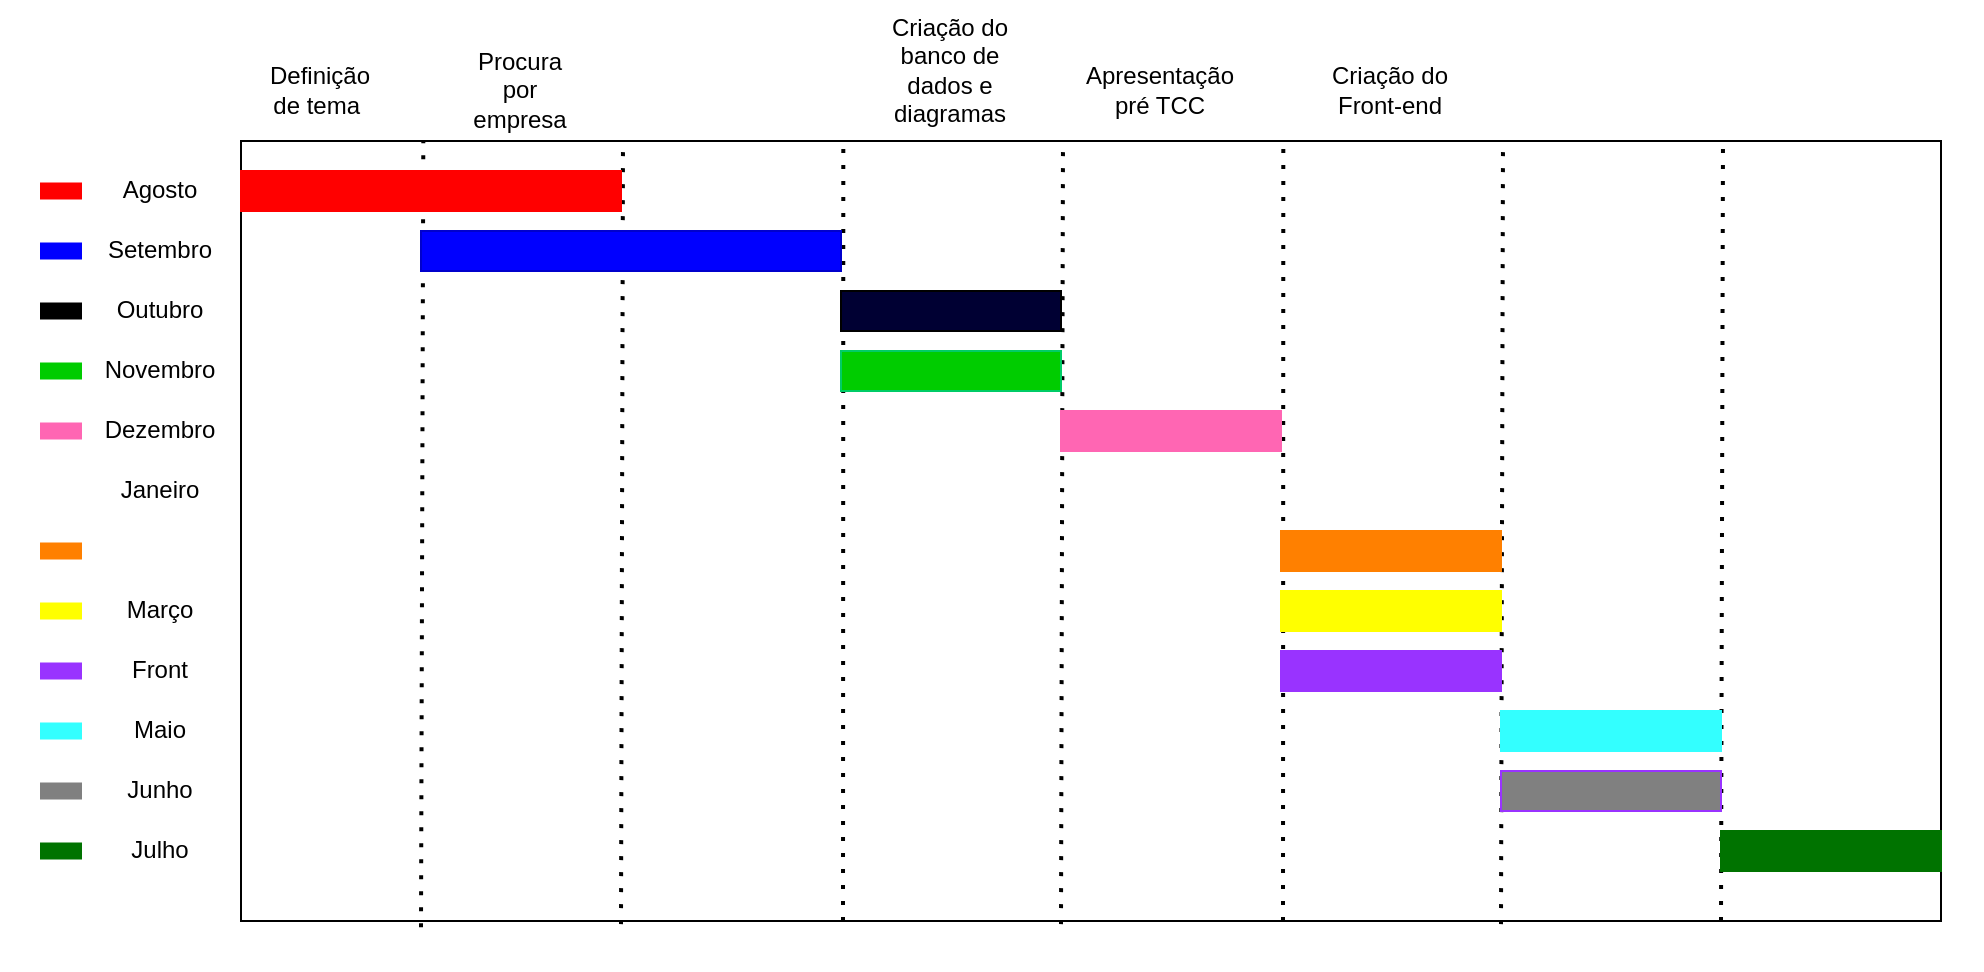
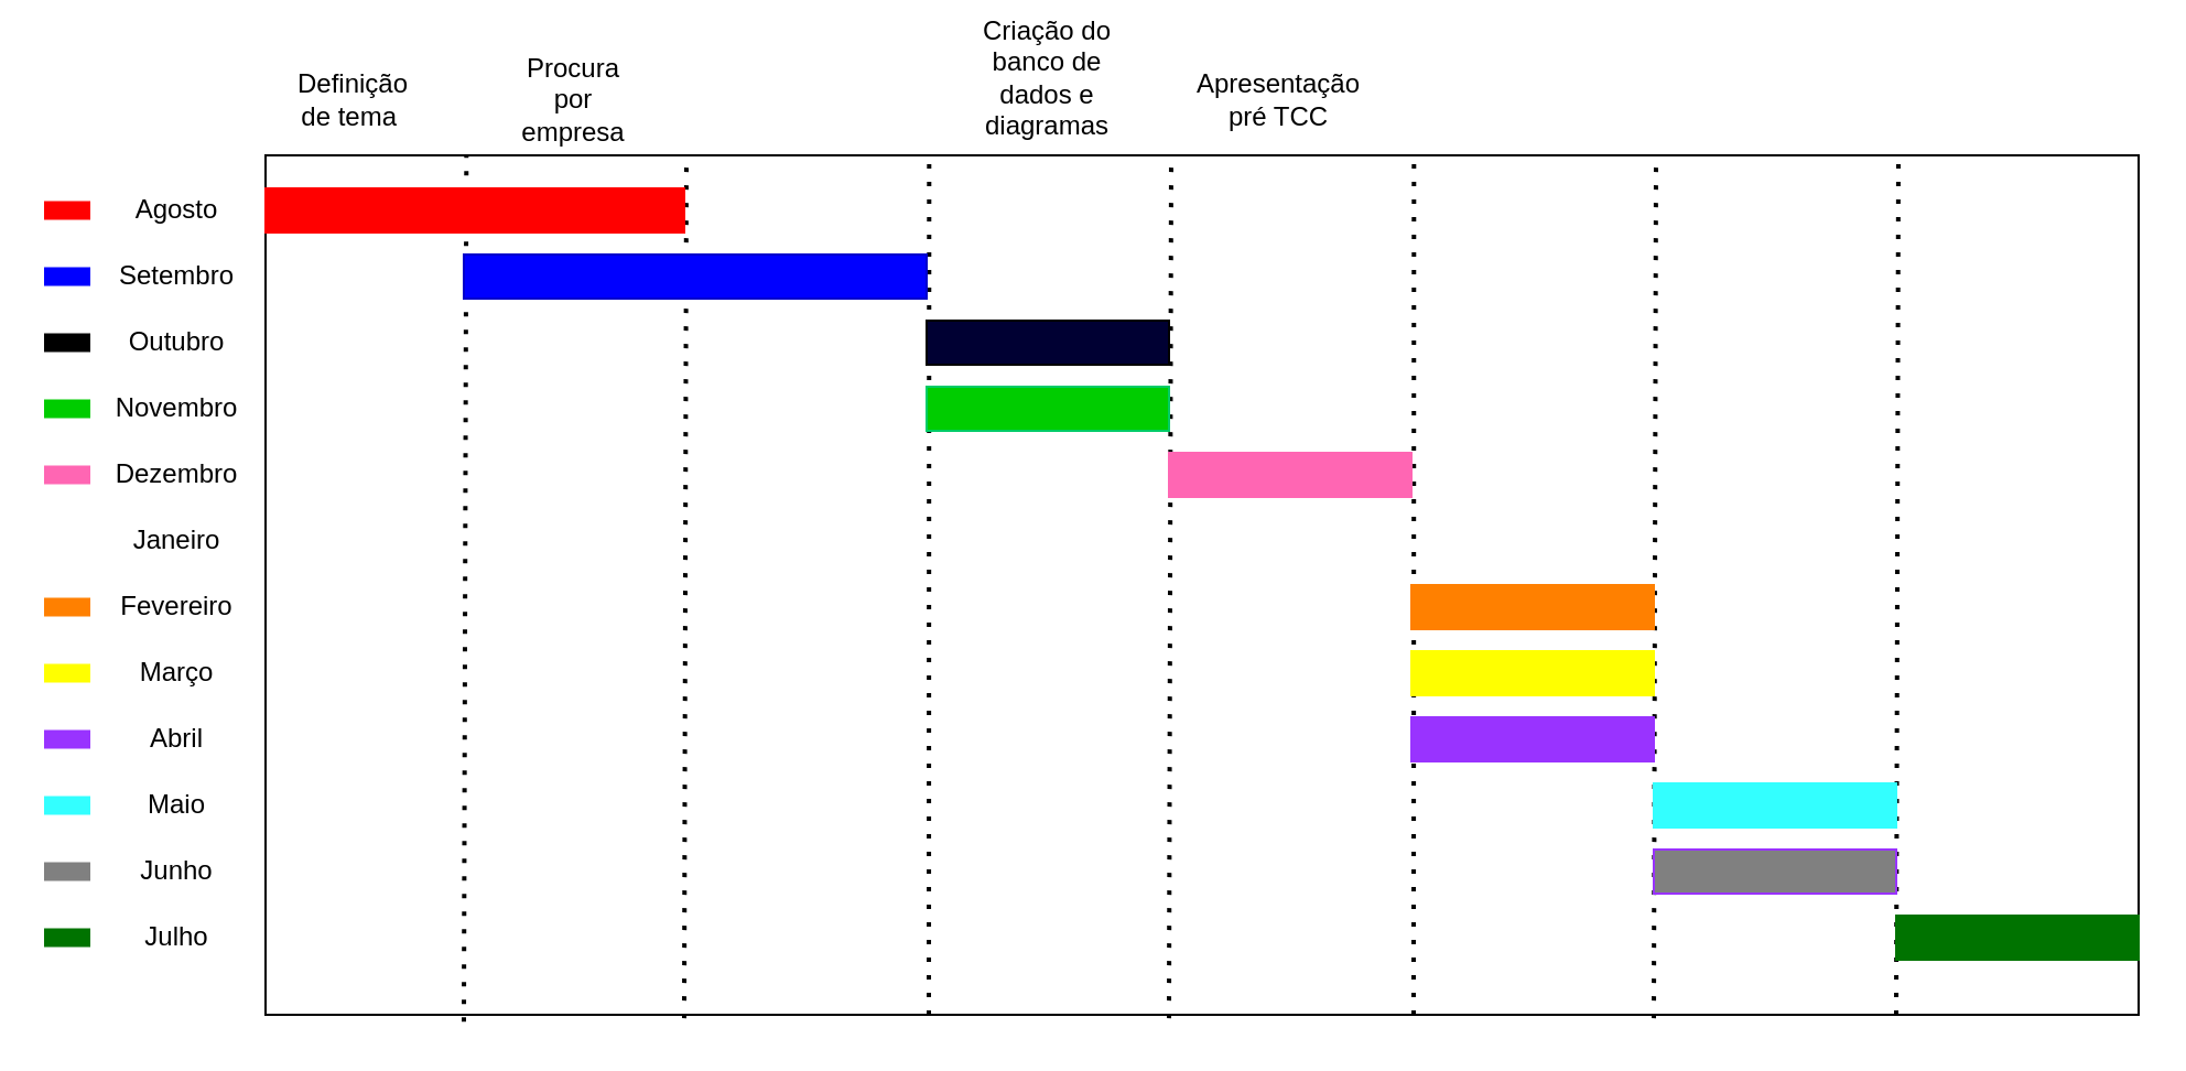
  <mxCell id="0" />
  <mxCell id="1" parent="0" />
  <mxCell id="2" value="" style="rounded=0;whiteSpace=wrap;html=1;" vertex="1" parent="1"><mxGeometry x="120" y="70" width="850" height="390" as="geometry" /></mxCell>
  <mxCell id="3" value="Agosto" style="text;html=1;strokeColor=none;fillColor=none;align=center;verticalAlign=middle;whiteSpace=wrap;rounded=0;" vertex="1" parent="1"><mxGeometry x="50" y="80" width="60" height="30" as="geometry" /></mxCell>
  <mxCell id="4" value="Setembro" style="text;html=1;strokeColor=none;fillColor=none;align=center;verticalAlign=middle;whiteSpace=wrap;rounded=0;" vertex="1" parent="1"><mxGeometry x="50" y="110" width="60" height="30" as="geometry" /></mxCell>
  <mxCell id="5" value="Outubro" style="text;html=1;strokeColor=none;fillColor=none;align=center;verticalAlign=middle;whiteSpace=wrap;rounded=0;" vertex="1" parent="1"><mxGeometry x="50" y="140" width="60" height="30" as="geometry" /></mxCell>
  <mxCell id="6" value="Novembro" style="text;html=1;strokeColor=none;fillColor=none;align=center;verticalAlign=middle;whiteSpace=wrap;rounded=0;" vertex="1" parent="1"><mxGeometry x="50" y="170" width="60" height="30" as="geometry" /></mxCell>
  <mxCell id="7" value="Dezembro" style="text;html=1;strokeColor=none;fillColor=none;align=center;verticalAlign=middle;whiteSpace=wrap;rounded=0;" vertex="1" parent="1"><mxGeometry x="50" y="200" width="60" height="30" as="geometry" /></mxCell>
  <mxCell id="8" value="Janeiro" style="text;html=1;strokeColor=none;fillColor=none;align=center;verticalAlign=middle;whiteSpace=wrap;rounded=0;" vertex="1" parent="1"><mxGeometry x="50" y="230" width="60" height="30" as="geometry" /></mxCell>
+ <mxCell id="9" value="Fevereiro" style="text;html=1;strokeColor=none;fillColor=none;align=center;verticalAlign=middle;whiteSpace=wrap;rounded=0;" vertex="1" parent="1"><mxGeometry x="50" y="260" width="60" height="30" as="geometry" /></mxCell>
  <mxCell id="10" value="Março" style="text;html=1;strokeColor=none;fillColor=none;align=center;verticalAlign=middle;whiteSpace=wrap;rounded=0;" vertex="1" parent="1"><mxGeometry x="50" y="290" width="60" height="30" as="geometry" /></mxCell>
- <mxCell id="11" value="Front" style="text;html=1;strokeColor=none;fillColor=none;align=center;verticalAlign=middle;whiteSpace=wrap;rounded=0;" vertex="1" parent="1"><mxGeometry x="50" y="320" width="60" height="30" as="geometry" /></mxCell>
+ <mxCell id="11" value="Abril" style="text;html=1;strokeColor=none;fillColor=none;align=center;verticalAlign=middle;whiteSpace=wrap;rounded=0;" vertex="1" parent="1"><mxGeometry x="50" y="320" width="60" height="30" as="geometry" /></mxCell>
  <mxCell id="12" value="Maio" style="text;html=1;strokeColor=none;fillColor=none;align=center;verticalAlign=middle;whiteSpace=wrap;rounded=0;" vertex="1" parent="1"><mxGeometry x="50" y="350" width="60" height="30" as="geometry" /></mxCell>
  <mxCell id="13" value="Junho" style="text;html=1;strokeColor=none;fillColor=none;align=center;verticalAlign=middle;whiteSpace=wrap;rounded=0;" vertex="1" parent="1"><mxGeometry x="50" y="380" width="60" height="30" as="geometry" /></mxCell>
  <mxCell id="14" value="Julho" style="text;html=1;strokeColor=none;fillColor=none;align=center;verticalAlign=middle;whiteSpace=wrap;rounded=0;" vertex="1" parent="1"><mxGeometry x="50" y="410" width="60" height="30" as="geometry" /></mxCell>
  <mxCell id="15" value="" style="endArrow=none;dashed=1;html=1;dashPattern=1 3;strokeWidth=2;rounded=0;exitX=0.181;exitY=1.008;exitDx=0;exitDy=0;exitPerimeter=0;" edge="1" parent="1"><mxGeometry width="50" height="50" relative="1" as="geometry"><mxPoint x="310" y="461.56" as="sourcePoint" /><mxPoint x="311" y="70" as="targetPoint" /></mxGeometry></mxCell>
  <mxCell id="16" value="" style="endArrow=none;dashed=1;html=1;dashPattern=1 3;strokeWidth=2;rounded=0;exitX=0.181;exitY=1.008;exitDx=0;exitDy=0;exitPerimeter=0;" edge="1" parent="1"><mxGeometry width="50" height="50" relative="1" as="geometry"><mxPoint x="750" y="461.56" as="sourcePoint" /><mxPoint x="751" y="70" as="targetPoint" /></mxGeometry></mxCell>
  <mxCell id="17" value="" style="endArrow=none;dashed=1;html=1;dashPattern=1 3;strokeWidth=2;rounded=0;entryX=0.183;entryY=0;entryDx=0;entryDy=0;entryPerimeter=0;" edge="1" parent="1"><mxGeometry width="50" height="50" relative="1" as="geometry"><mxPoint x="421" y="460" as="sourcePoint" /><mxPoint x="421.16" y="70" as="targetPoint" /></mxGeometry></mxCell>
  <mxCell id="18" value="" style="endArrow=none;dashed=1;html=1;dashPattern=1 3;strokeWidth=2;rounded=0;exitX=0.181;exitY=1.008;exitDx=0;exitDy=0;exitPerimeter=0;" edge="1" parent="1"><mxGeometry width="50" height="50" relative="1" as="geometry"><mxPoint x="530" y="461.56" as="sourcePoint" /><mxPoint x="531" y="70" as="targetPoint" /></mxGeometry></mxCell>
  <mxCell id="19" value="" style="endArrow=none;dashed=1;html=1;dashPattern=1 3;strokeWidth=2;rounded=0;entryX=0.183;entryY=0;entryDx=0;entryDy=0;entryPerimeter=0;" edge="1" parent="1"><mxGeometry width="50" height="50" relative="1" as="geometry"><mxPoint x="641" y="460" as="sourcePoint" /><mxPoint x="641.16" y="70" as="targetPoint" /></mxGeometry></mxCell>
  <mxCell id="20" value="" style="endArrow=none;dashed=1;html=1;dashPattern=1 3;strokeWidth=2;rounded=0;entryX=0.183;entryY=0;entryDx=0;entryDy=0;entryPerimeter=0;exitX=0.181;exitY=1.008;exitDx=0;exitDy=0;exitPerimeter=0;" edge="1" parent="1"><mxGeometry width="50" height="50" relative="1" as="geometry"><mxPoint x="210" y="463.12" as="sourcePoint" /><mxPoint x="211.16" y="70" as="targetPoint" /></mxGeometry></mxCell>
  <mxCell id="21" value="Definição de tema&amp;nbsp;" style="text;html=1;strokeColor=none;fillColor=none;align=center;verticalAlign=middle;whiteSpace=wrap;rounded=0;" vertex="1" parent="1"><mxGeometry x="130" y="30" width="60" height="30" as="geometry" /></mxCell>
  <mxCell id="22" value="Procura por empresa" style="text;html=1;strokeColor=none;fillColor=none;align=center;verticalAlign=middle;whiteSpace=wrap;rounded=0;" vertex="1" parent="1"><mxGeometry x="230" y="30" width="60" height="30" as="geometry" /></mxCell>
  <mxCell id="23" value="" style="rounded=0;whiteSpace=wrap;html=1;fillColor=#FF0000;strokeColor=#FF0000;" vertex="1" parent="1"><mxGeometry x="120" y="85" width="190" height="20" as="geometry" /></mxCell>
  <mxCell id="24" value="" style="rounded=0;whiteSpace=wrap;html=1;fillColor=#0000FF;strokeColor=#0000CC;" vertex="1" parent="1"><mxGeometry x="210" y="115" width="210" height="20" as="geometry" /></mxCell>
  <mxCell id="25" value="Criação do banco de dados e diagramas" style="text;html=1;strokeColor=none;fillColor=none;align=center;verticalAlign=middle;whiteSpace=wrap;rounded=0;" vertex="1" parent="1"><mxGeometry x="440" y="20" width="70" height="30" as="geometry" /></mxCell>
  <mxCell id="26" value="" style="rounded=0;whiteSpace=wrap;html=1;fillColor=#000033;" vertex="1" parent="1"><mxGeometry x="420" y="145" width="110" height="20" as="geometry" /></mxCell>
  <mxCell id="27" value="Apresentação pré TCC" style="text;html=1;strokeColor=none;fillColor=none;align=center;verticalAlign=middle;whiteSpace=wrap;rounded=0;" vertex="1" parent="1"><mxGeometry x="550" y="30" width="60" height="30" as="geometry" /></mxCell>
  <mxCell id="28" value="" style="rounded=0;whiteSpace=wrap;html=1;fillColor=#00CC00;strokeColor=#00CC66;" vertex="1" parent="1"><mxGeometry x="420" y="175" width="110" height="20" as="geometry" /></mxCell>
  <mxCell id="29" value="" style="rounded=0;whiteSpace=wrap;html=1;fillColor=#FF66B3;strokeColor=#FF66b3;" vertex="1" parent="1"><mxGeometry x="530" y="205" width="110" height="20" as="geometry" /></mxCell>
- <mxCell id="30" value="Criação do Front-end" style="text;html=1;strokeColor=none;fillColor=none;align=center;verticalAlign=middle;whiteSpace=wrap;rounded=0;" vertex="1" parent="1"><mxGeometry x="660" y="30" width="70" height="30" as="geometry" /></mxCell>
  <mxCell id="31" value="" style="rounded=0;whiteSpace=wrap;html=1;fillColor=#FF8000;strokeColor=#FF8000;" vertex="1" parent="1"><mxGeometry x="640" y="265" width="110" height="20" as="geometry" /></mxCell>
  <mxCell id="32" value="" style="rounded=0;whiteSpace=wrap;html=1;fillColor=#FFFF00;strokeColor=#FFFF00;" vertex="1" parent="1"><mxGeometry x="640" y="295" width="110" height="20" as="geometry" /></mxCell>
  <mxCell id="33" value="" style="rounded=0;whiteSpace=wrap;html=1;fillColor=#9933FF;strokeColor=#9933FF;" vertex="1" parent="1"><mxGeometry x="640" y="325" width="110" height="20" as="geometry" /></mxCell>
  <mxCell id="34" value="" style="endArrow=none;dashed=1;html=1;dashPattern=1 3;strokeWidth=2;rounded=0;exitX=0.181;exitY=1.008;exitDx=0;exitDy=0;exitPerimeter=0;" edge="1" parent="1"><mxGeometry width="50" height="50" relative="1" as="geometry"><mxPoint x="860" y="460" as="sourcePoint" /><mxPoint x="861" y="68.44" as="targetPoint" /></mxGeometry></mxCell>
  <mxCell id="35" value="" style="rounded=0;whiteSpace=wrap;html=1;fillColor=#33FFFF;strokeColor=#33FFFF;" vertex="1" parent="1"><mxGeometry x="750" y="355" width="110" height="20" as="geometry" /></mxCell>
  <mxCell id="36" value="" style="rounded=0;whiteSpace=wrap;html=1;fillColor=#808080;strokeColor=#9933FF;" vertex="1" parent="1"><mxGeometry x="750" y="385" width="110" height="20" as="geometry" /></mxCell>
  <mxCell id="37" value="" style="rounded=0;whiteSpace=wrap;html=1;fillColor=#007300;strokeColor=#007300;" vertex="1" parent="1"><mxGeometry x="860" y="415" width="110" height="20" as="geometry" /></mxCell>
  <mxCell id="38" value="" style="rounded=0;whiteSpace=wrap;html=1;fillColor=#FF0000;strokeColor=#FF0000;" vertex="1" parent="1"><mxGeometry x="20" y="91.25" width="20" height="7.5" as="geometry" /></mxCell>
  <mxCell id="39" value="" style="rounded=0;whiteSpace=wrap;html=1;fillColor=#0000ff;strokeColor=#0000ff;" vertex="1" parent="1"><mxGeometry x="20" y="121.25" width="20" height="7.5" as="geometry" /></mxCell>
  <mxCell id="40" value="" style="rounded=0;whiteSpace=wrap;html=1;fillColor=#000000;strokeColor=#000000;" vertex="1" parent="1"><mxGeometry x="20" y="151.25" width="20" height="7.5" as="geometry" /></mxCell>
  <mxCell id="41" value="" style="rounded=0;whiteSpace=wrap;html=1;fillColor=#00cc00;strokeColor=#00cc00;" vertex="1" parent="1"><mxGeometry x="20" y="181.25" width="20" height="7.5" as="geometry" /></mxCell>
  <mxCell id="42" value="" style="rounded=0;whiteSpace=wrap;html=1;fillColor=#ff66b3;strokeColor=#ff66b3;" vertex="1" parent="1"><mxGeometry x="20" y="211.25" width="20" height="7.5" as="geometry" /></mxCell>
  <mxCell id="43" value="" style="rounded=0;whiteSpace=wrap;html=1;fillColor=#FF8000;strokeColor=#FF8000;" vertex="1" parent="1"><mxGeometry x="20" y="271.25" width="20" height="7.5" as="geometry" /></mxCell>
  <mxCell id="44" value="" style="rounded=0;whiteSpace=wrap;html=1;fillColor=#9933FF;strokeColor=#9933FF;" vertex="1" parent="1"><mxGeometry x="20" y="331.25" width="20" height="7.5" as="geometry" /></mxCell>
  <mxCell id="45" value="" style="rounded=0;whiteSpace=wrap;html=1;fillColor=#33FFFF;strokeColor=#33FFFF;" vertex="1" parent="1"><mxGeometry x="20" y="361.25" width="20" height="7.5" as="geometry" /></mxCell>
  <mxCell id="46" value="" style="rounded=0;whiteSpace=wrap;html=1;fillColor=#808080;strokeColor=#808080;" vertex="1" parent="1"><mxGeometry x="20" y="391.25" width="20" height="7.5" as="geometry" /></mxCell>
  <mxCell id="47" value="" style="rounded=0;whiteSpace=wrap;html=1;fillColor=#007300;strokeColor=#007300;" vertex="1" parent="1"><mxGeometry x="20" y="421.25" width="20" height="7.5" as="geometry" /></mxCell>
  <mxCell id="48" value="" style="rounded=0;whiteSpace=wrap;html=1;fillColor=#FFFF00;strokeColor=#FFFF00;" vertex="1" parent="1"><mxGeometry x="20" y="301.25" width="20" height="7.5" as="geometry" /></mxCell>
